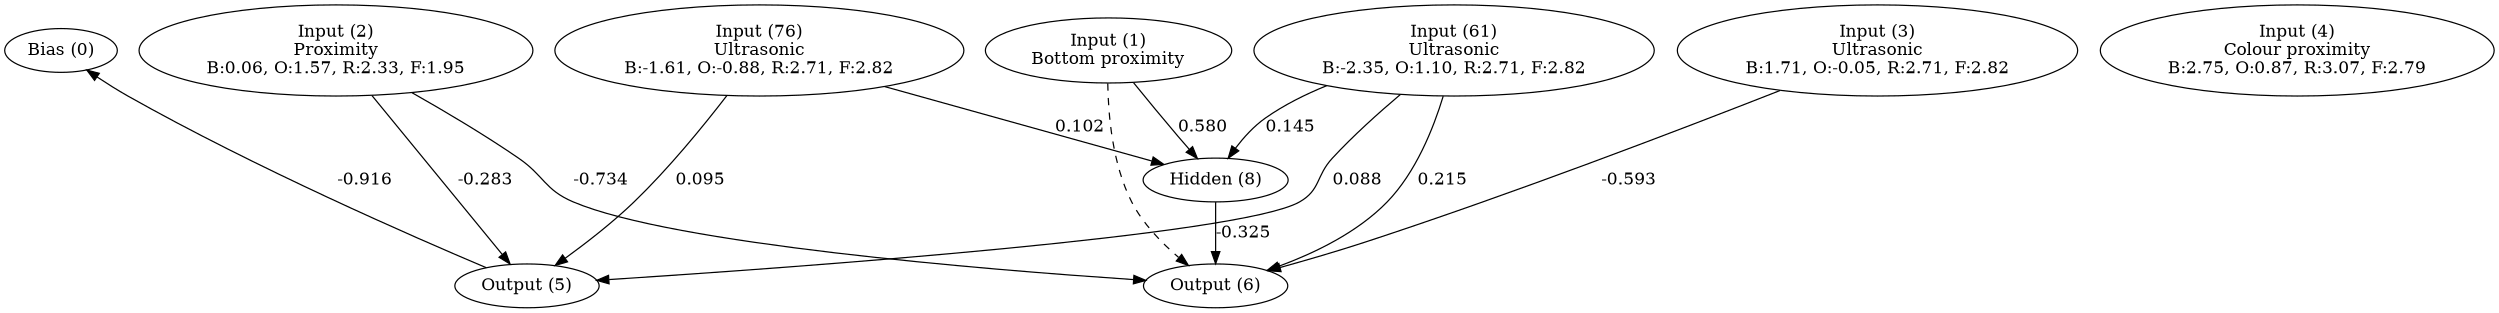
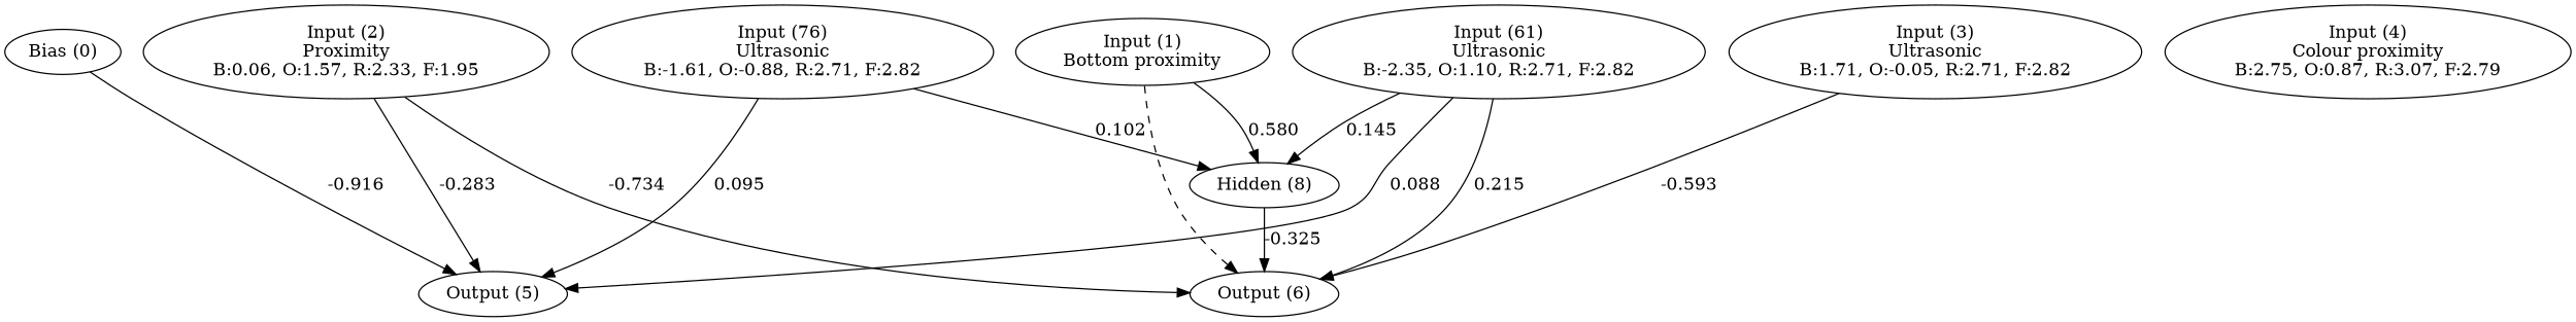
  digraph {
    n1 [label="Bias (0)"]
    n2 [label="Input (1)\nBottom proximity"]
    n3 [label="Input (2)\nProximity\nB:0.06, O:1.57, R:2.33, F:1.95"]
    n4 [label="Input (3)\nUltrasonic\nB:1.71, O:-0.05, R:2.71, F:2.82"]
    n5 [label="Input (4)\nColour proximity\nB:2.75, O:0.87, R:3.07, F:2.79"]
    n6 [label="Input (61)\nUltrasonic\nB:-2.35, O:1.10, R:2.71, F:2.82"]
    n7 [label="Input (76)\nUltrasonic\nB:-1.61, O:-0.88, R:2.71, F:2.82"]
    n8 [label="Output (5)"]
    n9 [label="Output (6)"]
    n10 [label="Hidden (8)"]
    subgraph sub_1 {
      rank=same
      n1
      n2
      n3
      n4
      n5
      n6
      n7
    }
    subgraph sub_2 {
      rank=same
      n8
      n9
    }
-   n8 -> n1 [label=-0.916]
+   n1 -> n8 [label=-0.916]
    n2 -> n9 [style=dashed]
    n2 -> n10 [label=0.580]
    n3 -> n8 [label=-0.283]
    n3 -> n9 [label=-0.734]
    n4 -> n9 [label=-0.593]
    n6 -> n8 [label=0.088]
    n6 -> n9 [label=0.215]
    n6 -> n10 [label=0.145]
    n7 -> n8 [label=0.095]
    n7 -> n10 [label=0.102]
    n10 -> n9 [label=-0.325]
  }
